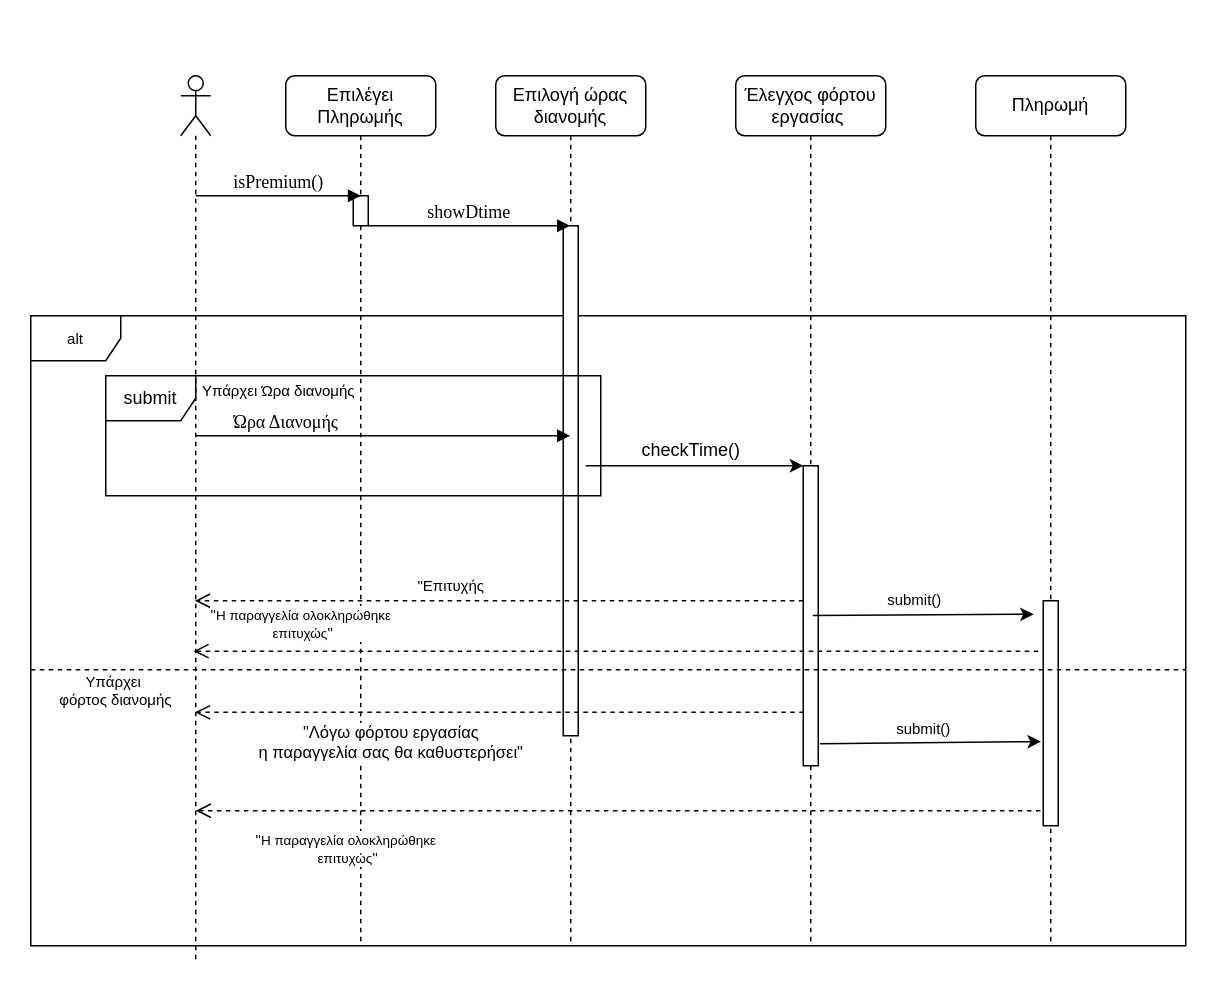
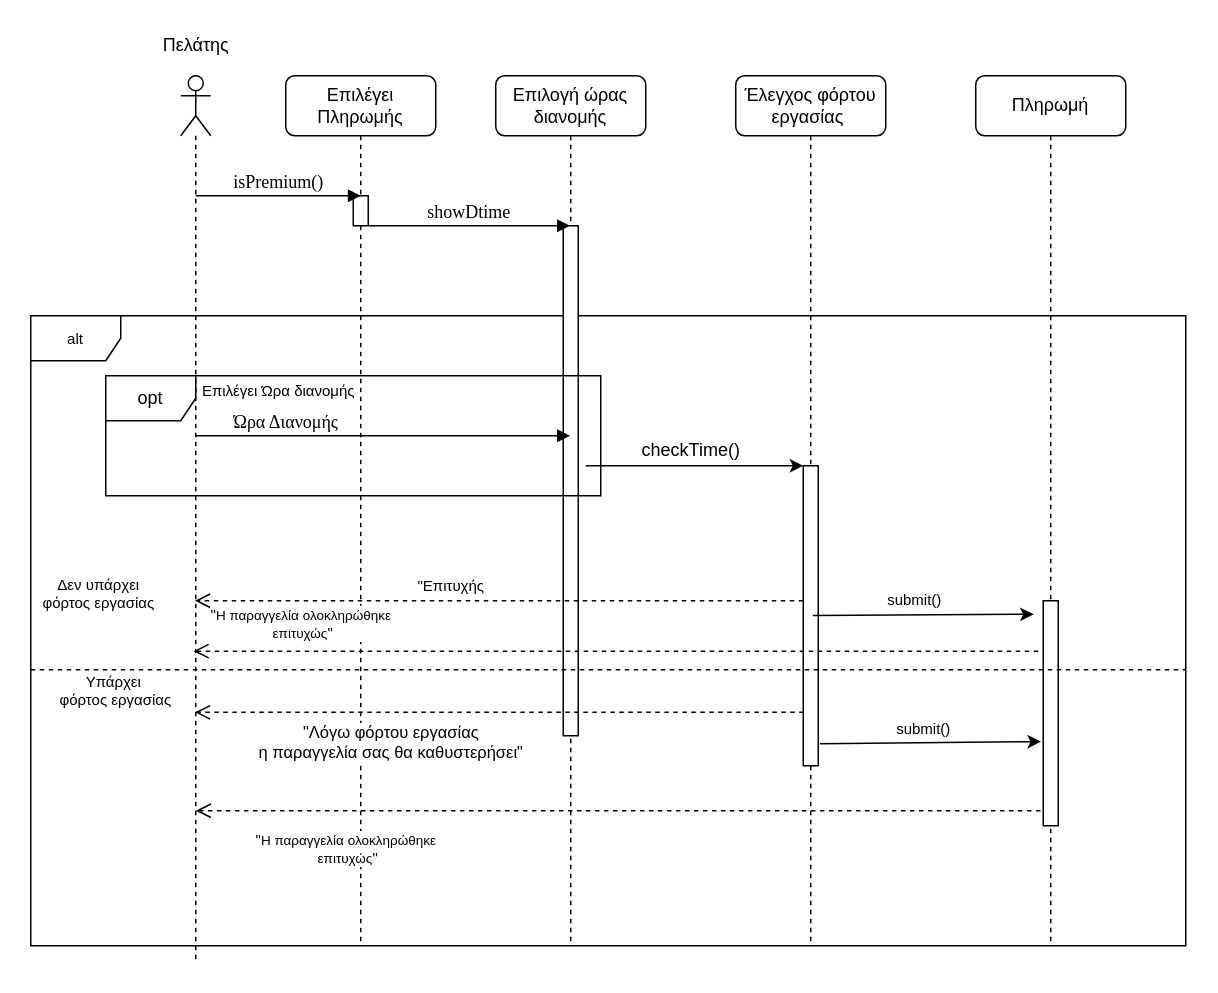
  <mxCell id="0" />
  <mxCell id="1" parent="0" />
  <mxCell id="2" value="alt" style="shape=umlFrame;whiteSpace=wrap;html=1;fontSize=10;" vertex="1" parent="1"><mxGeometry x="20" y="210" width="770" height="420" as="geometry" /></mxCell>
  <mxCell id="3" value="&lt;span style=&quot;font-family: Helvetica;&quot;&gt;Επιλογή ώρας διανομής&lt;/span&gt;" style="shape=umlLifeline;perimeter=lifelinePerimeter;whiteSpace=wrap;html=1;container=1;collapsible=0;recursiveResize=0;outlineConnect=0;rounded=1;shadow=0;comic=0;labelBackgroundColor=none;strokeWidth=1;fontFamily=Verdana;fontSize=12;align=center;" parent="1" vertex="1"><mxGeometry x="330" y="50" width="100" height="580" as="geometry" /></mxCell>
  <mxCell id="4" value="" style="html=1;points=[];perimeter=orthogonalPerimeter;rounded=0;shadow=0;comic=0;labelBackgroundColor=none;strokeWidth=1;fontFamily=Verdana;fontSize=12;align=center;" parent="3" vertex="1"><mxGeometry x="45" y="100" width="10" height="340" as="geometry" /></mxCell>
  <mxCell id="5" value="&lt;span style=&quot;font-family: Helvetica;&quot;&gt;Πληρωμή&lt;/span&gt;" style="shape=umlLifeline;perimeter=lifelinePerimeter;whiteSpace=wrap;html=1;container=1;collapsible=0;recursiveResize=0;outlineConnect=0;rounded=1;shadow=0;comic=0;labelBackgroundColor=none;strokeWidth=1;fontFamily=Verdana;fontSize=12;align=center;" parent="1" vertex="1"><mxGeometry x="650" y="50" width="100" height="580" as="geometry" /></mxCell>
  <mxCell id="6" value="" style="html=1;points=[];perimeter=orthogonalPerimeter;rounded=0;shadow=0;comic=0;labelBackgroundColor=none;strokeWidth=1;fontFamily=Verdana;fontSize=12;align=center;" parent="5" vertex="1"><mxGeometry x="45" y="350" width="10" height="150" as="geometry" /></mxCell>
  <mxCell id="7" value="&lt;span style=&quot;font-family: Helvetica;&quot;&gt;Επιλέγει Πληρωμής&lt;/span&gt;" style="shape=umlLifeline;perimeter=lifelinePerimeter;whiteSpace=wrap;html=1;container=1;collapsible=0;recursiveResize=0;outlineConnect=0;rounded=1;shadow=0;comic=0;labelBackgroundColor=none;strokeWidth=1;fontFamily=Verdana;fontSize=12;align=center;" parent="1" vertex="1"><mxGeometry x="190" y="50" width="100" height="580" as="geometry" /></mxCell>
  <mxCell id="8" value="" style="html=1;points=[];perimeter=orthogonalPerimeter;rounded=0;shadow=0;comic=0;labelBackgroundColor=none;strokeWidth=1;fontFamily=Verdana;fontSize=12;align=center;" parent="7" vertex="1"><mxGeometry x="45" y="80" width="10" height="20" as="geometry" /></mxCell>
- <mxCell id="9" value="submit" style="shape=umlFrame;whiteSpace=wrap;html=1;" vertex="1" parent="7"><mxGeometry x="-120" y="200" width="330" height="80" as="geometry" /></mxCell>
- <mxCell id="10" value="Υπάρχει Ώρα διανομής" style="text;html=1;align=center;verticalAlign=middle;resizable=0;points=[];autosize=1;strokeColor=none;fillColor=none;fontSize=10;" vertex="1" parent="7"><mxGeometry x="-65" y="200" width="120" height="20" as="geometry" /></mxCell>
+ <mxCell id="9" value="opt" style="shape=umlFrame;whiteSpace=wrap;html=1;" vertex="1" parent="7"><mxGeometry x="-120" y="200" width="330" height="80" as="geometry" /></mxCell>
+ <mxCell id="10" value="Επιλέγει Ώρα διανομής" style="text;html=1;align=center;verticalAlign=middle;resizable=0;points=[];autosize=1;strokeColor=none;fillColor=none;fontSize=10;" vertex="1" parent="7"><mxGeometry x="-65" y="200" width="120" height="20" as="geometry" /></mxCell>
  <mxCell id="11" value="" style="shape=umlLifeline;participant=umlActor;perimeter=lifelinePerimeter;whiteSpace=wrap;html=1;container=1;collapsible=0;recursiveResize=0;verticalAlign=top;spacingTop=36;outlineConnect=0;" vertex="1" parent="1"><mxGeometry x="120" y="50" width="20" height="590" as="geometry" /></mxCell>
+ <mxCell id="12" value="&lt;blockquote style=&quot;margin: 0 0 0 40px; border: none; padding: 0px;&quot;&gt;Πελάτης&lt;/blockquote&gt;" style="text;html=1;align=center;verticalAlign=middle;resizable=0;points=[];autosize=1;strokeColor=none;fillColor=none;" vertex="1" parent="1"><mxGeometry x="60" y="20" width="100" height="20" as="geometry" /></mxCell>
  <mxCell id="13" value="isPremium()" style="html=1;verticalAlign=bottom;endArrow=block;labelBackgroundColor=none;fontFamily=Verdana;fontSize=12;edgeStyle=elbowEdgeStyle;elbow=vertical;" edge="1" parent="1"><mxGeometry relative="1" as="geometry"><mxPoint x="130" y="130" as="sourcePoint" /><mxPoint x="240" y="130" as="targetPoint" /></mxGeometry></mxCell>
  <mxCell id="14" value="Ώρα Διανομής" style="html=1;verticalAlign=bottom;endArrow=block;labelBackgroundColor=none;fontFamily=Verdana;fontSize=12;edgeStyle=elbowEdgeStyle;elbow=vertical;" edge="1" parent="1"><mxGeometry x="-0.519" relative="1" as="geometry"><mxPoint x="130" y="290" as="sourcePoint" /><mxPoint x="379.5" y="290" as="targetPoint" /><mxPoint as="offset" /></mxGeometry></mxCell>
  <mxCell id="15" value="showDtime" style="html=1;verticalAlign=bottom;endArrow=block;labelBackgroundColor=none;fontFamily=Verdana;fontSize=12;edgeStyle=elbowEdgeStyle;elbow=vertical;" edge="1" parent="1"><mxGeometry relative="1" as="geometry"><mxPoint x="245" y="150" as="sourcePoint" /><mxPoint x="379.5" y="150" as="targetPoint" /></mxGeometry></mxCell>
  <mxCell id="16" value="&lt;font face=&quot;Helvetica&quot;&gt;Έλεγχος φόρτου εργασίας&amp;nbsp;&lt;/font&gt;" style="shape=umlLifeline;perimeter=lifelinePerimeter;whiteSpace=wrap;html=1;container=1;collapsible=0;recursiveResize=0;outlineConnect=0;rounded=1;shadow=0;comic=0;labelBackgroundColor=none;strokeWidth=1;fontFamily=Verdana;fontSize=12;align=center;" vertex="1" parent="1"><mxGeometry x="490" y="50" width="100" height="580" as="geometry" /></mxCell>
  <mxCell id="17" value="" style="html=1;points=[];perimeter=orthogonalPerimeter;rounded=0;shadow=0;comic=0;labelBackgroundColor=none;strokeWidth=1;fontFamily=Verdana;fontSize=12;align=center;" vertex="1" parent="16"><mxGeometry x="45" y="260" width="10" height="200" as="geometry" /></mxCell>
  <mxCell id="18" value="" style="endArrow=classic;html=1;rounded=0;" edge="1" parent="1" target="17"><mxGeometry width="50" height="50" relative="1" as="geometry"><mxPoint x="390" y="310" as="sourcePoint" /><mxPoint x="500" y="310" as="targetPoint" /><Array as="points"><mxPoint x="510" y="310" /></Array></mxGeometry></mxCell>
  <mxCell id="19" value="checkTime()" style="text;html=1;align=center;verticalAlign=middle;resizable=0;points=[];autosize=1;strokeColor=none;fillColor=none;" vertex="1" parent="1"><mxGeometry x="420" y="290" width="80" height="20" as="geometry" /></mxCell>
  <mxCell id="20" value="&quot;Λόγω φόρτου εργασίας &lt;br&gt;η παραγγελία σας θα καθυστερήσει&quot;" style="html=1;verticalAlign=bottom;endArrow=open;dashed=1;endSize=8;rounded=0;" edge="1" parent="1"><mxGeometry x="0.356" y="110" relative="1" as="geometry"><mxPoint x="535" y="400" as="sourcePoint" /><mxPoint x="129.5" y="400" as="targetPoint" /><Array as="points" /><mxPoint as="offset" /></mxGeometry></mxCell>
  <mxCell id="21" value="" style="endArrow=none;dashed=1;html=1;rounded=0;fontSize=10;" edge="1" parent="1"><mxGeometry width="50" height="50" relative="1" as="geometry"><mxPoint x="20" y="446" as="sourcePoint" /><mxPoint x="790" y="446" as="targetPoint" /></mxGeometry></mxCell>
  <mxCell id="22" value="" style="endArrow=classic;html=1;rounded=0;fontSize=10;entryX=-0.054;entryY=0.939;entryDx=0;entryDy=0;entryPerimeter=0;exitX=1.219;exitY=0.927;exitDx=0;exitDy=0;exitPerimeter=0;" edge="1" parent="1"><mxGeometry width="50" height="50" relative="1" as="geometry"><mxPoint x="546.19" y="495.4" as="sourcePoint" /><mxPoint x="693.46" y="493.9" as="targetPoint" /></mxGeometry></mxCell>
  <mxCell id="23" value="submit()" style="text;html=1;align=center;verticalAlign=middle;resizable=0;points=[];autosize=1;strokeColor=none;fillColor=none;fontSize=10;" vertex="1" parent="1"><mxGeometry x="590" y="475" width="50" height="20" as="geometry" /></mxCell>
- <mxCell id="24" value="Υπάρχει&lt;br&gt;&amp;nbsp;φόρτος διανομής" style="text;html=1;align=center;verticalAlign=middle;resizable=0;points=[];autosize=1;strokeColor=none;fillColor=none;fontSize=10;" vertex="1" parent="1"><mxGeometry x="30" y="445" width="90" height="30" as="geometry" /></mxCell>
+ <mxCell id="24" value="Υπάρχει&lt;br&gt;&amp;nbsp;φόρτος εργασίας" style="text;html=1;align=center;verticalAlign=middle;resizable=0;points=[];autosize=1;strokeColor=none;fillColor=none;fontSize=10;" vertex="1" parent="1"><mxGeometry x="30" y="445" width="90" height="30" as="geometry" /></mxCell>
  <mxCell id="25" value="&quot;Επιτυχής" style="html=1;verticalAlign=bottom;endArrow=open;dashed=1;endSize=8;rounded=0;fontSize=10;exitX=0.037;exitY=0.827;exitDx=0;exitDy=0;exitPerimeter=0;" edge="1" parent="1"><mxGeometry x="0.16" y="-75" relative="1" as="geometry"><mxPoint x="535.37" y="474.4" as="sourcePoint" /><mxPoint x="129.5" y="474.4" as="targetPoint" /><mxPoint as="offset" /></mxGeometry></mxCell>
+ <mxCell id="26" value="Δεν υπάρχει &lt;br&gt;φόρτος εργασίας" style="text;html=1;align=center;verticalAlign=middle;resizable=0;points=[];autosize=1;strokeColor=none;fillColor=none;fontSize=10;" vertex="1" parent="1"><mxGeometry x="20" y="380" width="90" height="30" as="geometry" /></mxCell>
  <mxCell id="27" value="" style="endArrow=classic;html=1;rounded=0;fontSize=10;entryX=-0.054;entryY=0.939;entryDx=0;entryDy=0;entryPerimeter=0;exitX=1.219;exitY=0.927;exitDx=0;exitDy=0;exitPerimeter=0;" edge="1" parent="1"><mxGeometry width="50" height="50" relative="1" as="geometry"><mxPoint x="541.37" y="409.89" as="sourcePoint" /><mxPoint x="688.64" y="409" as="targetPoint" /></mxGeometry></mxCell>
  <mxCell id="28" value="submit()" style="text;html=1;align=center;verticalAlign=middle;resizable=0;points=[];autosize=1;strokeColor=none;fillColor=none;fontSize=10;" vertex="1" parent="1"><mxGeometry x="584.18" y="389.49" width="50" height="20" as="geometry" /></mxCell>
  <mxCell id="29" value="&quot;&lt;font style=&quot;font-size: 9px;&quot;&gt;Η παραγγελία ολοκληρώθηκε&lt;br&gt;&amp;nbsp;επιτυχώς&lt;/font&gt;&quot;" style="html=1;verticalAlign=bottom;endArrow=open;dashed=1;endSize=8;rounded=0;fontSize=10;exitX=-0.236;exitY=0.336;exitDx=0;exitDy=0;exitPerimeter=0;" edge="1" parent="1"><mxGeometry x="0.746" y="-4" relative="1" as="geometry"><mxPoint x="691.64" y="433.6" as="sourcePoint" /><mxPoint x="128.5" y="433.6" as="targetPoint" /><mxPoint as="offset" /></mxGeometry></mxCell>
  <mxCell id="30" value="&quot;&lt;font style=&quot;font-size: 9px;&quot;&gt;Η παραγγελία ολοκληρώθηκε&lt;br&gt;&amp;nbsp;επιτυχώς&lt;/font&gt;&quot;" style="html=1;verticalAlign=bottom;endArrow=open;dashed=1;endSize=8;rounded=0;fontSize=10;exitX=-0.236;exitY=0.336;exitDx=0;exitDy=0;exitPerimeter=0;" edge="1" parent="1"><mxGeometry x="0.645" y="40" relative="1" as="geometry"><mxPoint x="693.14" y="540" as="sourcePoint" /><mxPoint x="130" y="540" as="targetPoint" /><mxPoint as="offset" /></mxGeometry></mxCell>
